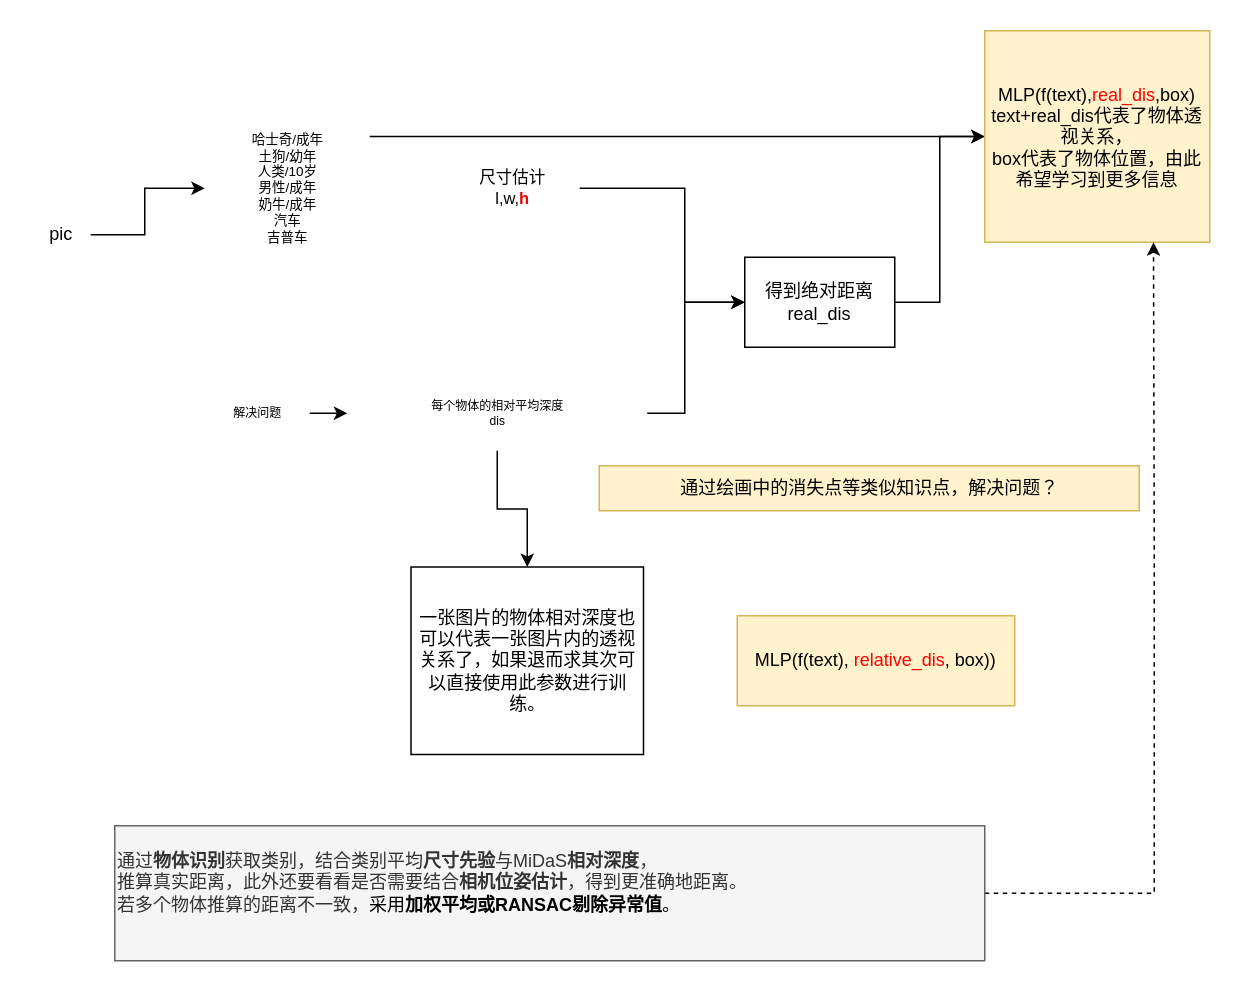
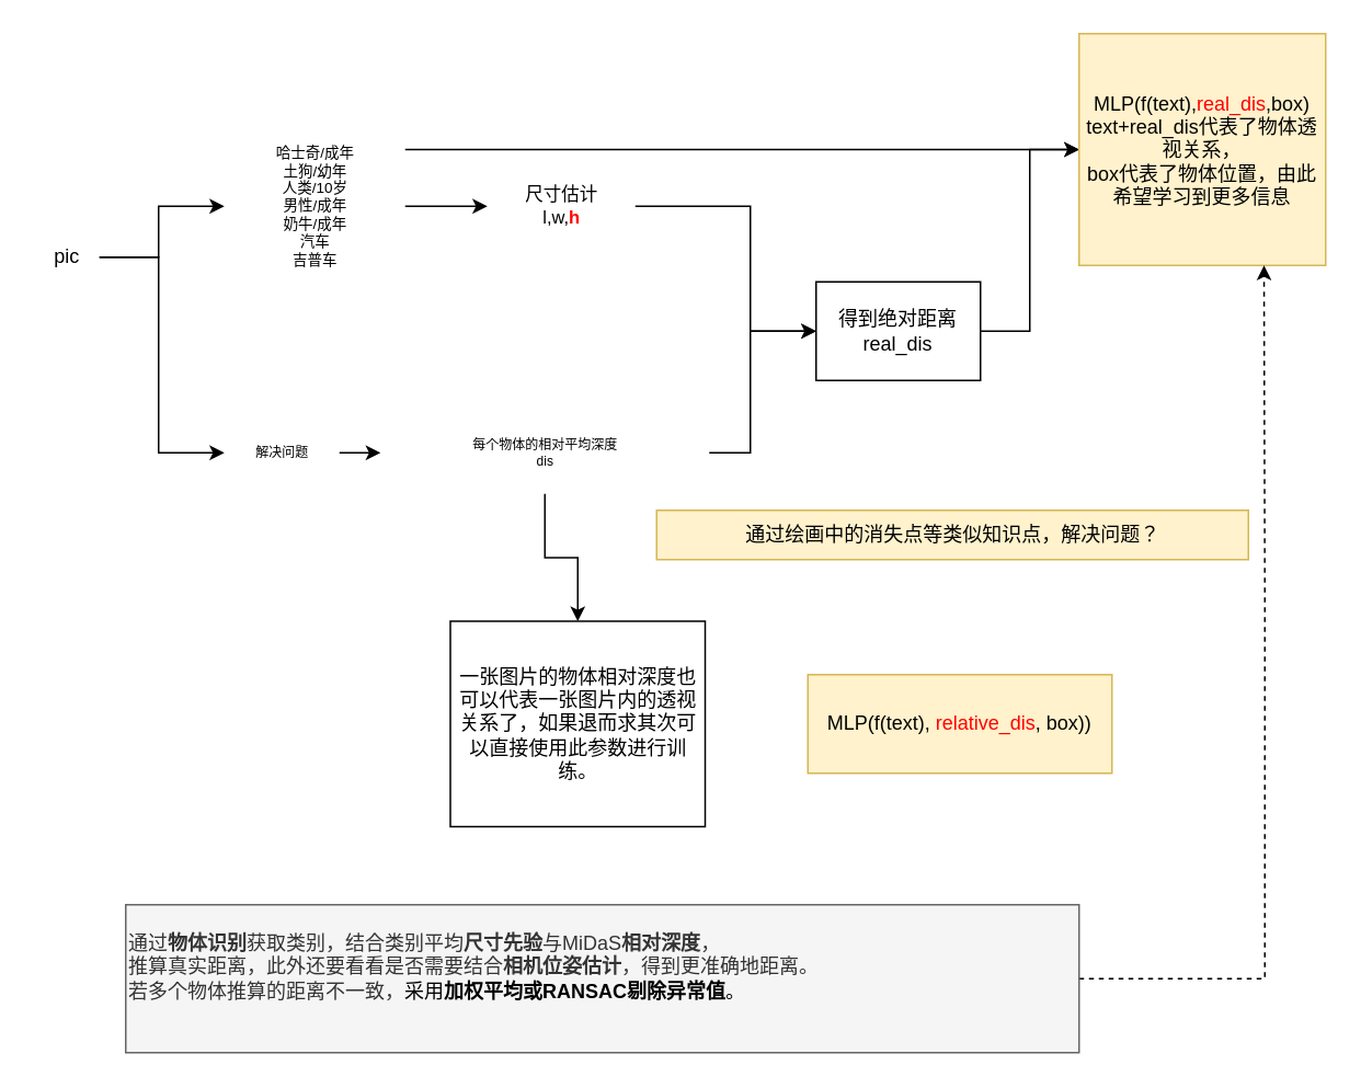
  <mxCell id="0" />
  <mxCell id="1" parent="0" />
  <mxCell id="2" value="" style="edgeStyle=orthogonalEdgeStyle;rounded=0;orthogonalLoop=1;jettySize=auto;html=1;" edge="1" parent="1" source="4" target="7"><mxGeometry relative="1" as="geometry"><Array as="points"><mxPoint x="96" y="156" /><mxPoint x="96" y="125" /></Array></mxGeometry></mxCell>
+ <mxCell id="3" value="" style="edgeStyle=orthogonalEdgeStyle;rounded=0;orthogonalLoop=1;jettySize=auto;html=1;" edge="1" parent="1" source="4" target="11"><mxGeometry relative="1" as="geometry"><Array as="points"><mxPoint x="96" y="156" /><mxPoint x="96" y="275" /></Array></mxGeometry></mxCell>
  <mxCell id="4" value="pic" style="text;html=1;align=center;verticalAlign=middle;resizable=0;points=[];autosize=1;strokeColor=none;fillColor=none;" vertex="1" parent="1"><mxGeometry x="20" y="141" width="40" height="30" as="geometry" /></mxCell>
+ <mxCell id="5" value="" style="edgeStyle=orthogonalEdgeStyle;rounded=0;orthogonalLoop=1;jettySize=auto;html=1;" edge="1" parent="1" source="7" target="9"><mxGeometry relative="1" as="geometry" /></mxCell>
  <mxCell id="6" style="edgeStyle=orthogonalEdgeStyle;rounded=0;orthogonalLoop=1;jettySize=auto;html=1;entryX=0;entryY=0.5;entryDx=0;entryDy=0;" edge="1" parent="1" source="7" target="17"><mxGeometry relative="1" as="geometry"><Array as="points"><mxPoint x="216" y="90" /><mxPoint x="216" y="90" /></Array></mxGeometry></mxCell>
  <mxCell id="7" value="&lt;font&gt;哈士奇/成年&lt;/font&gt;&lt;div&gt;&lt;font&gt;土狗/幼年&lt;/font&gt;&lt;/div&gt;&lt;div&gt;&lt;font&gt;人类/10岁&lt;/font&gt;&lt;/div&gt;&lt;div&gt;&lt;font&gt;男性/成年&lt;/font&gt;&lt;/div&gt;&lt;div&gt;&lt;font&gt;奶牛/成年&lt;/font&gt;&lt;/div&gt;&lt;div&gt;&lt;font&gt;汽车&lt;/font&gt;&lt;/div&gt;&lt;div&gt;&lt;font&gt;吉普车&lt;/font&gt;&lt;/div&gt;" style="text;html=1;align=center;verticalAlign=middle;resizable=0;points=[];autosize=1;strokeColor=none;fillColor=none;fontSize=9;horizontal=1;fontStyle=0;fontFamily=Helvetica;" vertex="1" parent="1"><mxGeometry x="136" y="50" width="110" height="150" as="geometry" /></mxCell>
  <mxCell id="8" value="" style="edgeStyle=orthogonalEdgeStyle;rounded=0;orthogonalLoop=1;jettySize=auto;html=1;entryX=0;entryY=0.5;entryDx=0;entryDy=0;" edge="1" parent="1" source="9" target="16"><mxGeometry relative="1" as="geometry"><Array as="points"><mxPoint x="456" y="125" /><mxPoint x="456" y="201" /></Array></mxGeometry></mxCell>
  <mxCell id="9" value="尺寸估计&lt;div&gt;l,w,&lt;b&gt;&lt;font style=&quot;color: rgb(255, 0, 0);&quot;&gt;h&lt;/font&gt;&lt;/b&gt;&lt;/div&gt;" style="text;html=1;align=center;verticalAlign=middle;resizable=0;points=[];autosize=1;strokeColor=none;fillColor=none;fontSize=11;" vertex="1" parent="1"><mxGeometry x="296" y="100" width="90" height="50" as="geometry" /></mxCell>
  <mxCell id="10" value="" style="edgeStyle=orthogonalEdgeStyle;rounded=0;orthogonalLoop=1;jettySize=auto;html=1;" edge="1" parent="1" source="11" target="14"><mxGeometry relative="1" as="geometry" /></mxCell>
  <mxCell id="11" value="解决问题" style="text;html=1;align=center;verticalAlign=middle;resizable=0;points=[];autosize=1;strokeColor=none;fillColor=none;fontSize=8;" vertex="1" parent="1"><mxGeometry x="136" y="260" width="70" height="30" as="geometry" /></mxCell>
  <mxCell id="12" style="edgeStyle=orthogonalEdgeStyle;rounded=0;orthogonalLoop=1;jettySize=auto;html=1;entryX=0;entryY=0.5;entryDx=0;entryDy=0;" edge="1" parent="1" source="14" target="16"><mxGeometry relative="1" as="geometry"><Array as="points"><mxPoint x="456" y="275" /><mxPoint x="456" y="201" /></Array></mxGeometry></mxCell>
  <mxCell id="13" value="" style="edgeStyle=orthogonalEdgeStyle;rounded=0;orthogonalLoop=1;jettySize=auto;html=1;" edge="1" parent="1" source="14" target="18"><mxGeometry relative="1" as="geometry" /></mxCell>
  <mxCell id="14" value="每个物体的相对平均深度&lt;div&gt;dis&lt;/div&gt;" style="text;html=1;align=center;verticalAlign=middle;resizable=0;points=[];autosize=1;strokeColor=none;fillColor=none;fontSize=8;" vertex="1" parent="1"><mxGeometry x="231" y="250" width="200" height="50" as="geometry" /></mxCell>
  <mxCell id="15" style="edgeStyle=orthogonalEdgeStyle;rounded=0;orthogonalLoop=1;jettySize=auto;html=1;entryX=0;entryY=0.5;entryDx=0;entryDy=0;" edge="1" parent="1" source="16" target="17"><mxGeometry relative="1" as="geometry" /></mxCell>
  <mxCell id="16" value="得到绝对距离real_dis" style="whiteSpace=wrap;html=1;" vertex="1" parent="1"><mxGeometry x="496" y="171" width="100" height="60" as="geometry" /></mxCell>
  <mxCell id="17" value="MLP(f(text),&lt;font style=&quot;color: rgb(255, 0, 0);&quot;&gt;real_dis&lt;/font&gt;,box)&lt;div&gt;text+real_dis代表了物体透视关系，&lt;/div&gt;&lt;div&gt;box代表了物体位置，由此希望学习到更多信息&lt;/div&gt;" style="whiteSpace=wrap;html=1;fillColor=#fff2cc;strokeColor=#d6b656;" vertex="1" parent="1"><mxGeometry x="656" y="20" width="150" height="141" as="geometry" /></mxCell>
  <mxCell id="18" value="一张图片的物体相对深度也可以代表一张图片内的透视关系了，如果退而求其次可以直接使用此参数进行训练。" style="whiteSpace=wrap;html=1;" vertex="1" parent="1"><mxGeometry x="273.5" y="377.5" width="155" height="125" as="geometry" /></mxCell>
  <mxCell id="19" value="MLP(f(text), &lt;font style=&quot;color: rgb(255, 0, 0);&quot;&gt;relative_dis&lt;/font&gt;, box))" style="whiteSpace=wrap;html=1;fillColor=#fff2cc;strokeColor=#d6b656;" vertex="1" parent="1"><mxGeometry x="491" y="410" width="185" height="60" as="geometry" /></mxCell>
  <mxCell id="20" value="通过绘画中的消失点等类似知识点，解决问题？" style="text;html=1;align=center;verticalAlign=middle;resizable=0;points=[];autosize=1;strokeColor=#d6b656;fillColor=#fff2cc;" vertex="1" parent="1"><mxGeometry x="399" y="310" width="360" height="30" as="geometry" /></mxCell>
  <mxCell id="21" style="edgeStyle=orthogonalEdgeStyle;rounded=0;orthogonalLoop=1;jettySize=auto;html=1;entryX=0.75;entryY=1;entryDx=0;entryDy=0;dashed=1;" edge="1" parent="1" source="22" target="17"><mxGeometry relative="1" as="geometry"><Array as="points"><mxPoint x="769" y="595" /><mxPoint x="769" y="361" /></Array></mxGeometry></mxCell>
  <mxCell id="22" value="通过&lt;b&gt;物体识别&lt;/b&gt;获取类别，结合类别平均&lt;b&gt;尺寸先验&lt;/b&gt;与MiDaS&lt;b&gt;相对深度&lt;/b&gt;，&lt;div&gt;推算真实距离，此外还要看看是否需要结合&lt;b&gt;相机位姿估计&lt;/b&gt;，得到更准确地距离。&lt;/div&gt;&lt;div&gt;若多个物体推算的距离不一致，&lt;span style=&quot;background-color: transparent; color: light-dark(rgb(0, 0, 0), rgb(255, 255, 255));&quot;&gt;采用&lt;b&gt;加权平均或RANSAC剔除异常值&lt;/b&gt;。&lt;/span&gt;&lt;/div&gt;&lt;div&gt;&lt;span style=&quot;background-color: transparent; color: light-dark(rgb(0, 0, 0), rgb(255, 255, 255));&quot;&gt;&lt;br&gt;&lt;/span&gt;&lt;/div&gt;" style="text;html=1;align=left;verticalAlign=middle;resizable=0;points=[];autosize=1;strokeColor=#666666;fillColor=#f5f5f5;fontColor=#333333;" vertex="1" parent="1"><mxGeometry x="76" y="550" width="580" height="90" as="geometry" /></mxCell>
